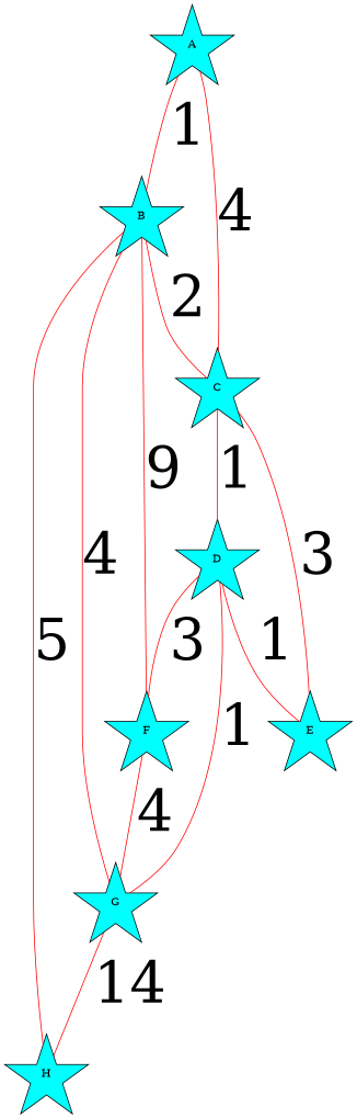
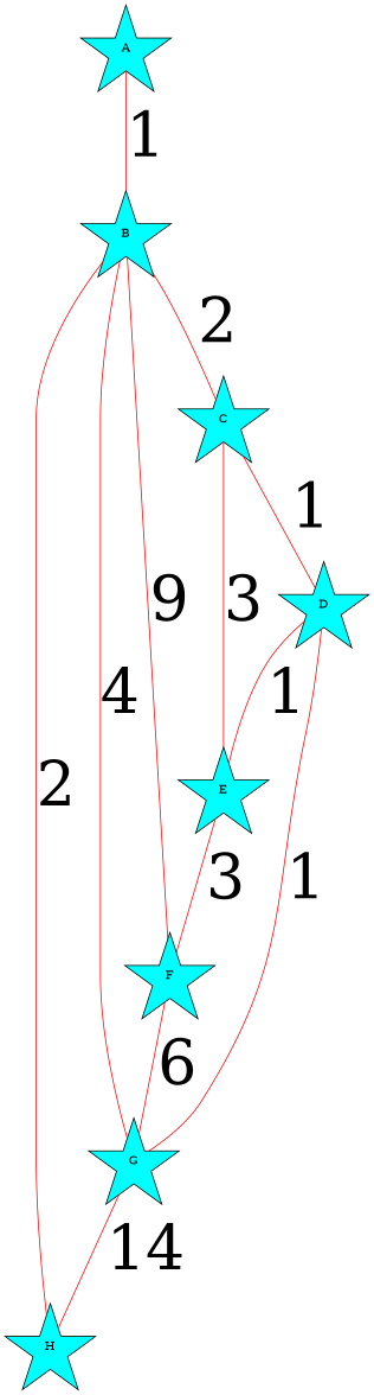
  graph {
    node [fillcolor=aqua shape=star style=filled]
    edge [color=red fontsize="70pt"]
    A
    B
    C
    G
    H
    F
    D
    E
    A -- B [label=1]
-   A -- C [label=4]
    B -- C [label=2]
    B -- G [label=4]
-   B -- H [label=5]
+   B -- H [label=2]
    B -- F [label=9]
    C -- D [label=1]
    C -- E [label=3]
    G -- H [label=14]
-   F -- G [label=4]
+   F -- G [label=6]
    D -- G [label=1]
-   D -- F [label=3]
+   E -- F [label=3]
    D -- E [label=1]
  }
